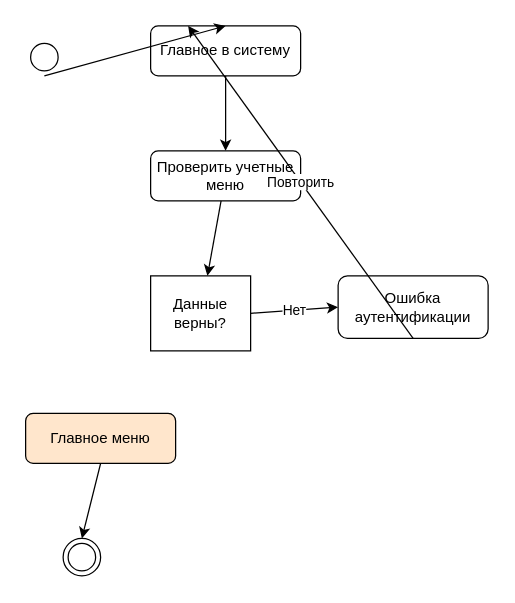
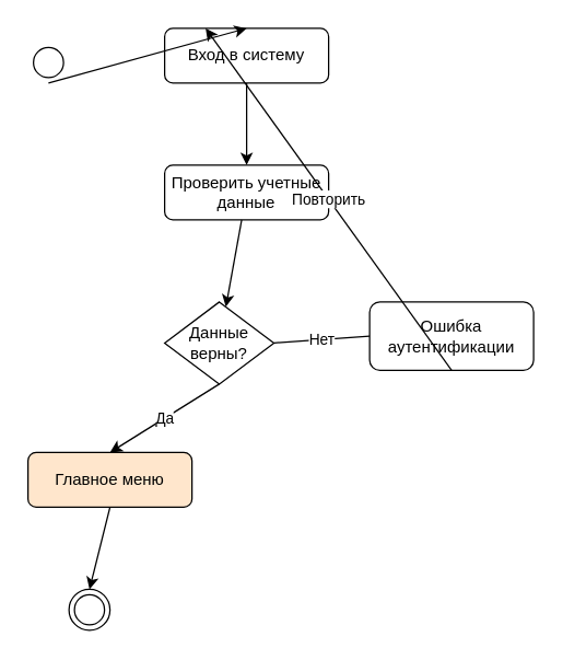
  <mxCell id="0" />
  <mxCell id="1" parent="0" />
  <mxCell id="2" value="" style="ellipse;whiteSpace=wrap;html=1;shape=startState;" vertex="1" parent="1"><mxGeometry x="20" y="30" width="30" height="30" as="geometry" /></mxCell>
- <mxCell id="3" value="Главное в систему" style="rounded=1;whiteSpace=wrap;html=1;" vertex="1" parent="1"><mxGeometry x="120" y="20" width="120" height="40" as="geometry" /></mxCell>
- <mxCell id="4" value="Проверить учетные меню" style="rounded=1;whiteSpace=wrap;html=1;" vertex="1" parent="1"><mxGeometry x="120" y="120" width="120" height="40" as="geometry" /></mxCell>
- <mxCell id="5" value="Данные верны?" style="whiteSpace=wrap;html=1;rounded=0;" vertex="1" parent="1"><mxGeometry x="120" y="220" width="80" height="60" as="geometry" /></mxCell>
+ <mxCell id="3" value="Вход в систему" style="rounded=1;whiteSpace=wrap;html=1;" vertex="1" parent="1"><mxGeometry x="120" y="20" width="120" height="40" as="geometry" /></mxCell>
+ <mxCell id="4" value="Проверить учетные данные" style="rounded=1;whiteSpace=wrap;html=1;" vertex="1" parent="1"><mxGeometry x="120" y="120" width="120" height="40" as="geometry" /></mxCell>
+ <mxCell id="5" value="Данные верны?" style="rhombus;whiteSpace=wrap;html=1;" vertex="1" parent="1"><mxGeometry x="120" y="220" width="80" height="60" as="geometry" /></mxCell>
  <mxCell id="6" value="Главное меню" style="rounded=1;whiteSpace=wrap;html=1;fillColor=#ffe6cc;" vertex="1" parent="1"><mxGeometry x="20" y="330" width="120" height="40" as="geometry" /></mxCell>
  <mxCell id="7" value="Ошибка аутентификации" style="rounded=1;whiteSpace=wrap;html=1;" vertex="1" parent="1"><mxGeometry x="270" y="220" width="120" height="50" as="geometry" /></mxCell>
  <mxCell id="8" value="" style="ellipse;whiteSpace=wrap;html=1;shape=endState;" vertex="1" parent="1"><mxGeometry x="50" y="430" width="30" height="30" as="geometry" /></mxCell>
  <mxCell id="9" value="" style="edgeStyle=none;curved=1;rounded=0;html=1;exitX=0.5;exitY=1;entryX=0.5;entryY=0;" edge="1" parent="1" source="2" target="3"><mxGeometry relative="1" as="geometry" /></mxCell>
  <mxCell id="10" value="" style="edgeStyle=none;curved=1;rounded=0;html=1;" edge="1" parent="1" source="3" target="4"><mxGeometry relative="1" as="geometry" /></mxCell>
  <mxCell id="11" value="" style="edgeStyle=none;curved=1;rounded=0;html=1;" edge="1" parent="1" source="4" target="5"><mxGeometry relative="1" as="geometry" /></mxCell>
- <mxCell id="13" value="Нет" style="edgeStyle=none;curved=1;rounded=0;html=1;exitX=1;exitY=0.5;entryX=0;entryY=0.5;" edge="1" parent="1" source="5" target="7"><mxGeometry relative="1" as="geometry" /></mxCell>
+ <mxCell id="12" value="Да" style="edgeStyle=none;curved=1;rounded=0;html=1;exitX=0.5;exitY=1;entryX=0.5;entryY=0;" edge="1" parent="1" source="5" target="6"><mxGeometry relative="1" as="geometry" /></mxCell>
+ <mxCell id="13" value="Нет" style="edgeStyle=none;curved=1;rounded=0;html=1;exitX=1;exitY=0.5;entryX=0;entryY=0.5;endArrow=none;" edge="1" parent="1" source="5" target="7"><mxGeometry relative="1" as="geometry" /></mxCell>
  <mxCell id="14" value="" style="edgeStyle=none;curved=1;rounded=0;html=1;exitX=0.5;exitY=1;entryX=0.5;entryY=0;" edge="1" parent="1" source="6" target="8"><mxGeometry relative="1" as="geometry" /></mxCell>
  <mxCell id="15" value="Повторить" style="edgeStyle=none;curved=1;rounded=0;html=1;exitX=0.5;exitY=1;entryX=0.25;entryY=0;" edge="1" parent="1" source="7" target="3"><mxGeometry relative="1" as="geometry"><mxPoint x="330" y="280" as="controlPoint" /></mxGeometry></mxCell>
